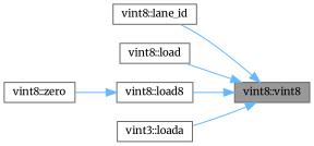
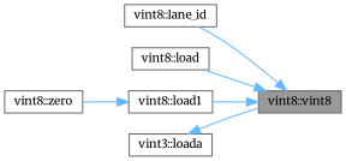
  digraph {
    fontname=Merriweather
    rankdir=RL
    node [color=grey40 fillcolor=white fontname=Merriweather fontsize=10 shape=box style=filled]
    edge [color=steelblue1 dir=back fontname=Merriweather fontsize=10 labelfontname=Helvetica labelfontsize=10 style=solid]
    n1 [color=gray40 fillcolor=grey60 fontcolor=black height=0.2 label="vint8::vint8" width=0.4]
    n2 [height=0.2 label="vint8::lane_id" width=0.4]
    n3 [height=0.2 label="vint8::load" width=0.4]
-   n4 [height=0.2 label="vint8::load8" width=0.4]
+   n4 [height=0.2 label="vint8::load1" width=0.4]
    n5 [height=0.2 label="vint3::loada" width=0.4]
    n6 [height=0.2 label="vint8::zero" width=0.4]
    n1 -> n2
    n1 -> n3
    n1 -> n4
-   n1 -> n5
+   n5 -> n1
    n4 -> n6
  }
